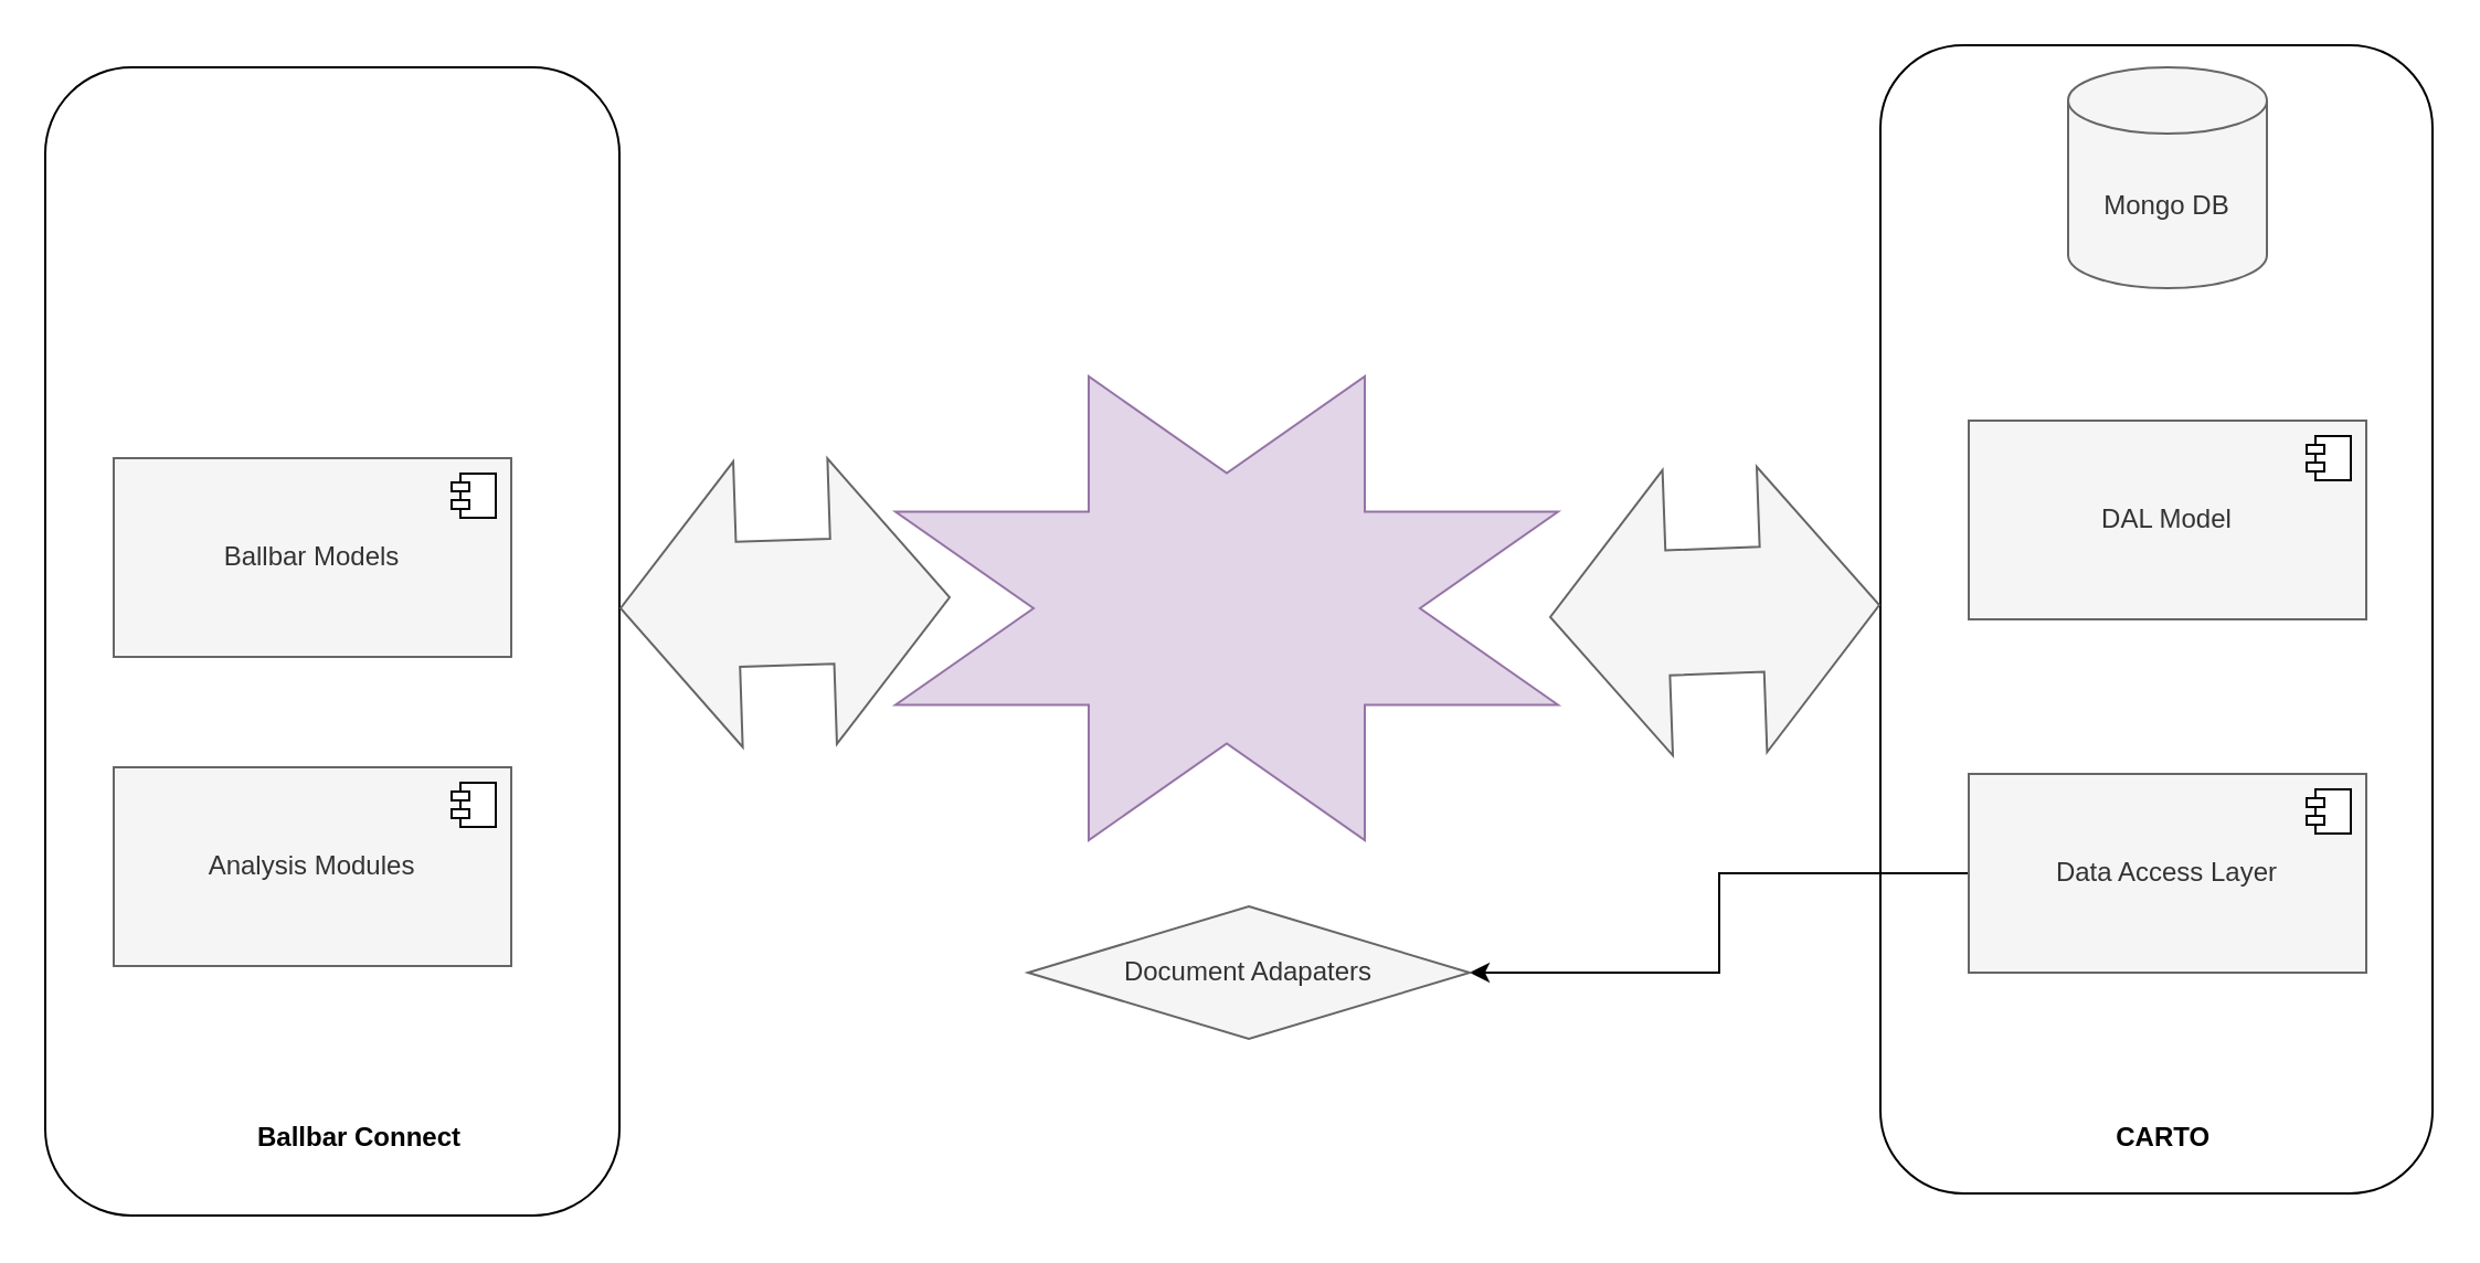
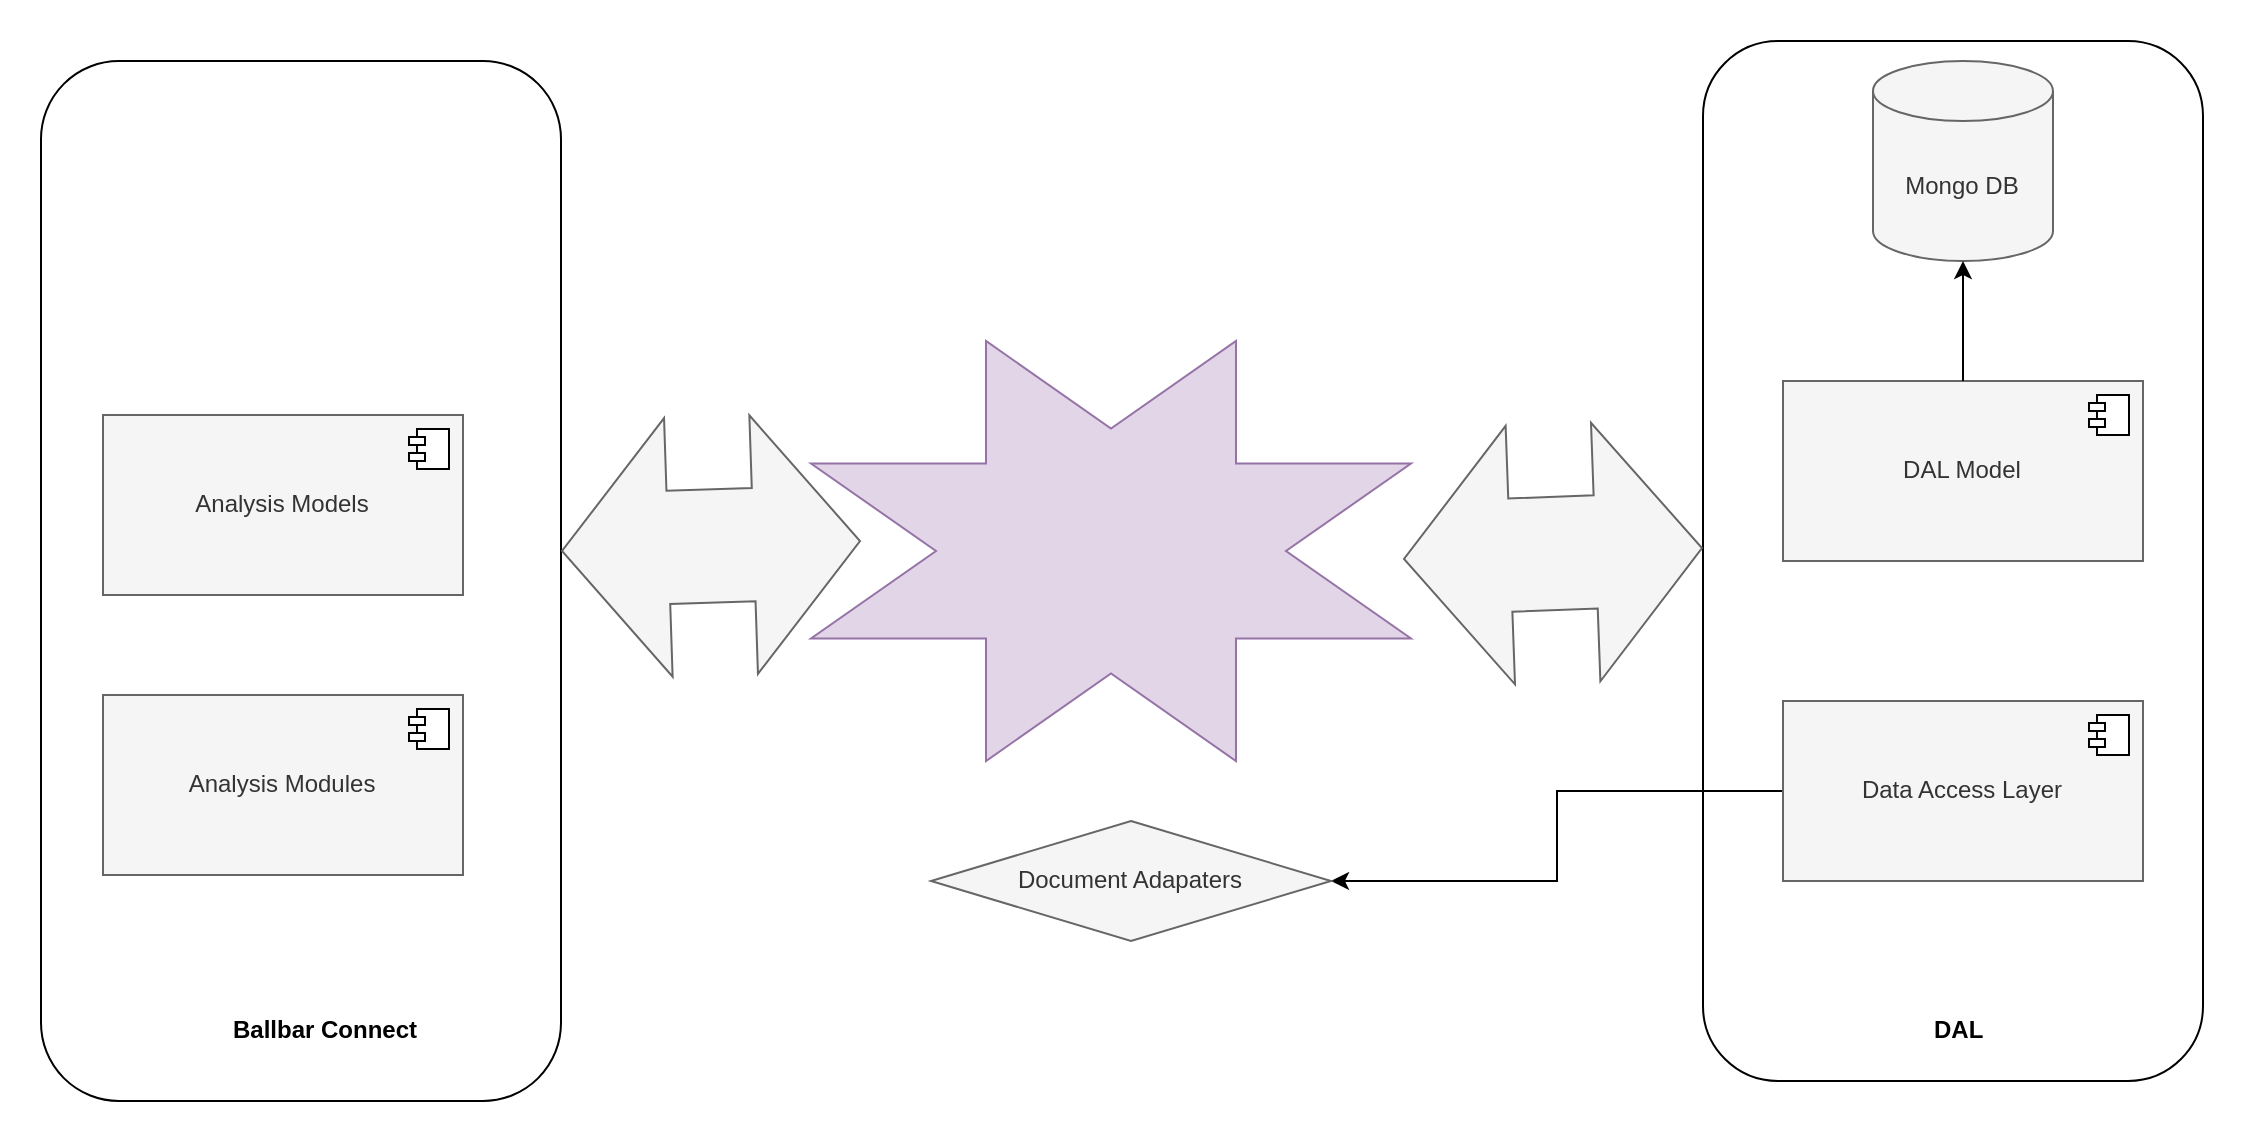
  <mxCell id="0" />
  <mxCell id="1" parent="0" />
  <mxCell id="2" value="" style="group" vertex="1" connectable="0" parent="1"><mxGeometry x="20" y="30" width="260" height="520" as="geometry" /></mxCell>
  <mxCell id="3" value="" style="rounded=1;whiteSpace=wrap;html=1;" vertex="1" parent="2"><mxGeometry width="260" height="520" as="geometry" /></mxCell>
- <mxCell id="4" value="Ballbar Models" style="html=1;dropTarget=0;whiteSpace=wrap;fillColor=#f5f5f5;fontColor=#333333;strokeColor=#666666;" vertex="1" parent="2"><mxGeometry x="31" y="177" width="180" height="90" as="geometry" /></mxCell>
+ <mxCell id="4" value="Analysis Models" style="html=1;dropTarget=0;whiteSpace=wrap;fillColor=#f5f5f5;fontColor=#333333;strokeColor=#666666;" vertex="1" parent="2"><mxGeometry x="31" y="177" width="180" height="90" as="geometry" /></mxCell>
  <mxCell id="5" value="" style="shape=module;jettyWidth=8;jettyHeight=4;" vertex="1" parent="4"><mxGeometry x="1" width="20" height="20" relative="1" as="geometry"><mxPoint x="-27" y="7" as="offset" /></mxGeometry></mxCell>
  <mxCell id="6" value="Analysis Modules" style="html=1;dropTarget=0;whiteSpace=wrap;fillColor=#f5f5f5;fontColor=#333333;strokeColor=#666666;" vertex="1" parent="2"><mxGeometry x="31" y="317" width="180" height="90" as="geometry" /></mxCell>
  <mxCell id="7" value="" style="shape=module;jettyWidth=8;jettyHeight=4;" vertex="1" parent="6"><mxGeometry x="1" width="20" height="20" relative="1" as="geometry"><mxPoint x="-27" y="7" as="offset" /></mxGeometry></mxCell>
  <mxCell id="8" value="Ballbar Connect" style="text;html=1;align=center;verticalAlign=middle;whiteSpace=wrap;rounded=0;fontStyle=1" vertex="1" parent="2"><mxGeometry x="89" y="470" width="107" height="30" as="geometry" /></mxCell>
  <mxCell id="9" value="" style="group" vertex="1" connectable="0" parent="1"><mxGeometry x="851" y="20" width="250" height="520" as="geometry" /></mxCell>
  <mxCell id="10" value="" style="rounded=1;whiteSpace=wrap;html=1;" vertex="1" parent="9"><mxGeometry width="250" height="520" as="geometry" /></mxCell>
  <mxCell id="11" value="Mongo DB" style="shape=cylinder3;whiteSpace=wrap;html=1;boundedLbl=1;backgroundOutline=1;size=15;fillColor=#f5f5f5;fontColor=#333333;strokeColor=#666666;" vertex="1" parent="9"><mxGeometry x="85" y="10" width="90" height="100" as="geometry" /></mxCell>
  <mxCell id="12" style="edgeStyle=orthogonalEdgeStyle;rounded=0;orthogonalLoop=1;jettySize=auto;html=1;" edge="1" parent="9" source="13" target="21"><mxGeometry relative="1" as="geometry" /></mxCell>
  <mxCell id="13" value="Data Access Layer" style="html=1;dropTarget=0;whiteSpace=wrap;fillColor=#f5f5f5;fontColor=#333333;strokeColor=#666666;" vertex="1" parent="9"><mxGeometry x="40" y="330" width="180" height="90" as="geometry" /></mxCell>
  <mxCell id="14" value="" style="shape=module;jettyWidth=8;jettyHeight=4;" vertex="1" parent="13"><mxGeometry x="1" width="20" height="20" relative="1" as="geometry"><mxPoint x="-27" y="7" as="offset" /></mxGeometry></mxCell>
  <mxCell id="15" value="DAL Model" style="html=1;dropTarget=0;whiteSpace=wrap;fillColor=#f5f5f5;fontColor=#333333;strokeColor=#666666;" vertex="1" parent="9"><mxGeometry x="40" y="170" width="180" height="90" as="geometry" /></mxCell>
  <mxCell id="16" value="" style="shape=module;jettyWidth=8;jettyHeight=4;" vertex="1" parent="15"><mxGeometry x="1" width="20" height="20" relative="1" as="geometry"><mxPoint x="-27" y="7" as="offset" /></mxGeometry></mxCell>
- <mxCell id="18" value="CARTO&amp;nbsp;" style="text;html=1;align=center;verticalAlign=middle;whiteSpace=wrap;rounded=0;fontStyle=1" vertex="1" parent="9"><mxGeometry x="100" y="480" width="60" height="30" as="geometry" /></mxCell>
+ <mxCell id="17" style="edgeStyle=orthogonalEdgeStyle;rounded=0;orthogonalLoop=1;jettySize=auto;html=1;entryX=0.5;entryY=1;entryDx=0;entryDy=0;entryPerimeter=0;" edge="1" parent="9" source="15" target="11"><mxGeometry relative="1" as="geometry" /></mxCell>
+ <mxCell id="18" value="DAL&amp;nbsp;" style="text;html=1;align=center;verticalAlign=middle;whiteSpace=wrap;rounded=0;fontStyle=1" vertex="1" parent="9"><mxGeometry x="100" y="480" width="60" height="30" as="geometry" /></mxCell>
  <mxCell id="19" value="" style="group" vertex="1" connectable="0" parent="1"><mxGeometry x="405" y="170" width="300" height="320" as="geometry" /></mxCell>
  <mxCell id="20" value="" style="verticalLabelPosition=bottom;verticalAlign=top;html=1;shape=mxgraph.basic.8_point_star;fillColor=#e1d5e7;strokeColor=#9673a6;" vertex="1" parent="19"><mxGeometry width="300" height="210" as="geometry" /></mxCell>
  <mxCell id="21" value="Document Adapaters" style="rhombus;whiteSpace=wrap;html=1;fillColor=#f5f5f5;fontColor=#333333;strokeColor=#666666;" vertex="1" parent="19"><mxGeometry x="60" y="240" width="200" height="60" as="geometry" /></mxCell>
  <mxCell id="22" value="" style="shape=flexArrow;endArrow=classic;startArrow=classic;html=1;rounded=0;startWidth=71.667;startSize=17.4;width=56.667;endWidth=71.667;endSize=17.4;fillColor=#f5f5f5;strokeColor=#666666;" edge="1" parent="1"><mxGeometry width="100" height="100" relative="1" as="geometry"><mxPoint x="701" y="279" as="sourcePoint" /><mxPoint x="851" y="273.545" as="targetPoint" /></mxGeometry></mxCell>
  <mxCell id="23" value="" style="shape=flexArrow;endArrow=classic;startArrow=classic;html=1;rounded=0;startWidth=71.667;startSize=17.4;width=56.667;endWidth=71.667;endSize=17.4;fillColor=#f5f5f5;strokeColor=#666666;" edge="1" parent="1"><mxGeometry width="100" height="100" relative="1" as="geometry"><mxPoint x="280" y="275" as="sourcePoint" /><mxPoint x="430" y="270" as="targetPoint" /></mxGeometry></mxCell>
